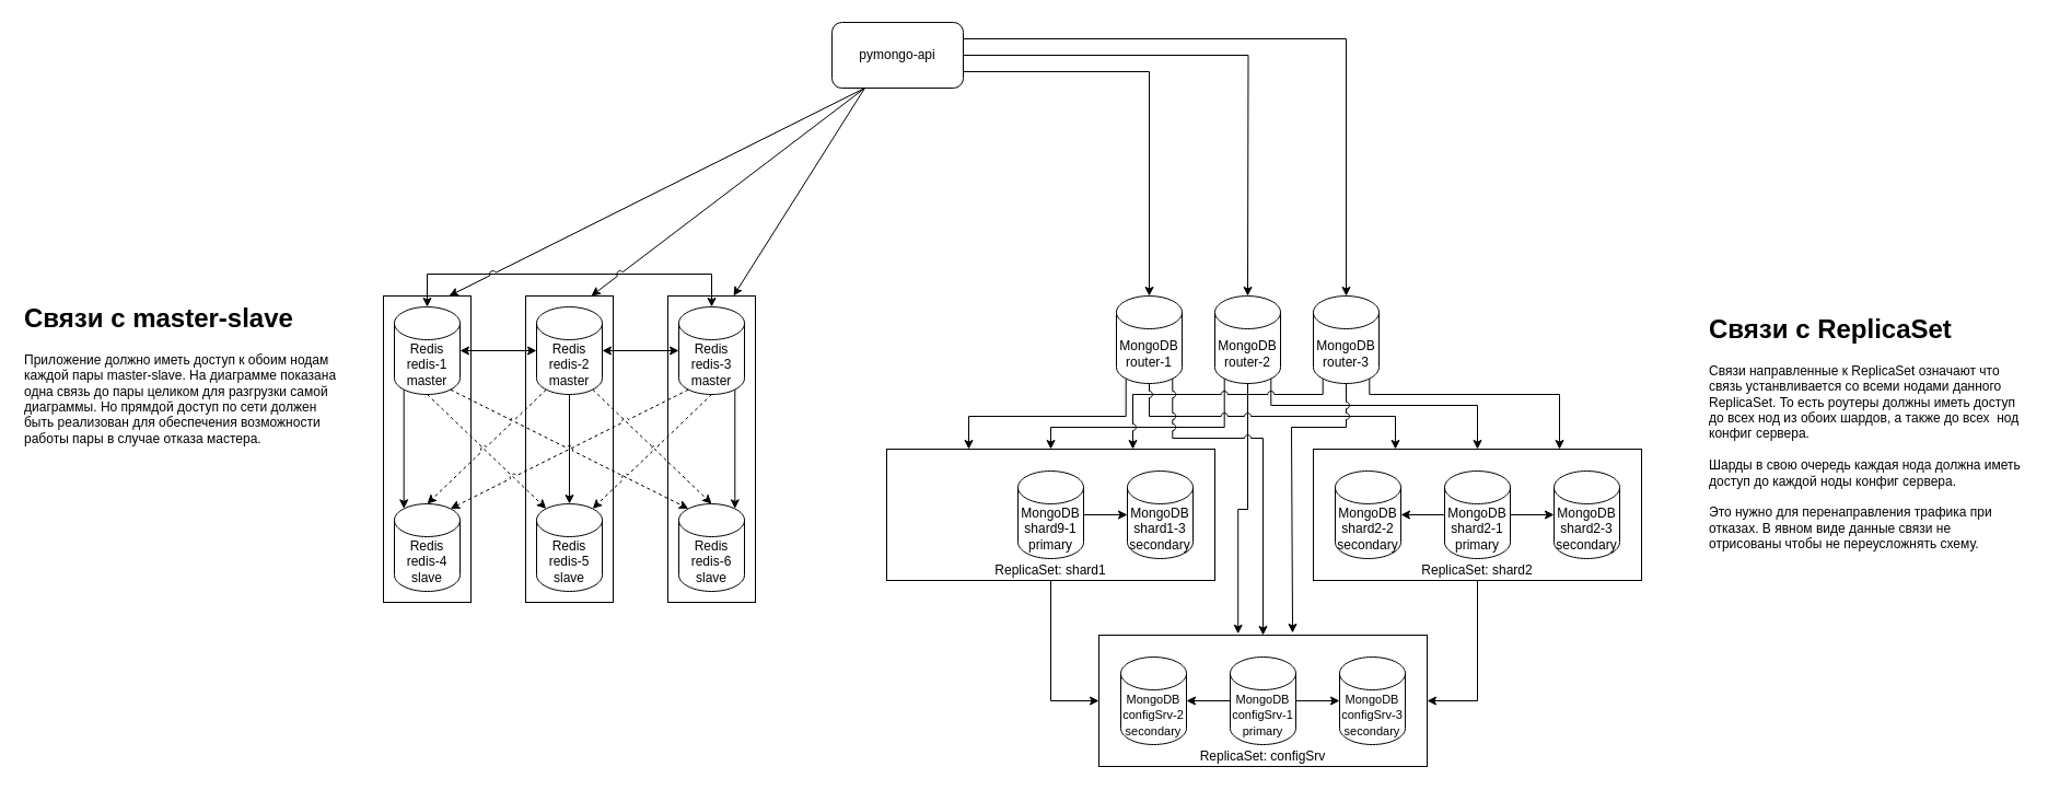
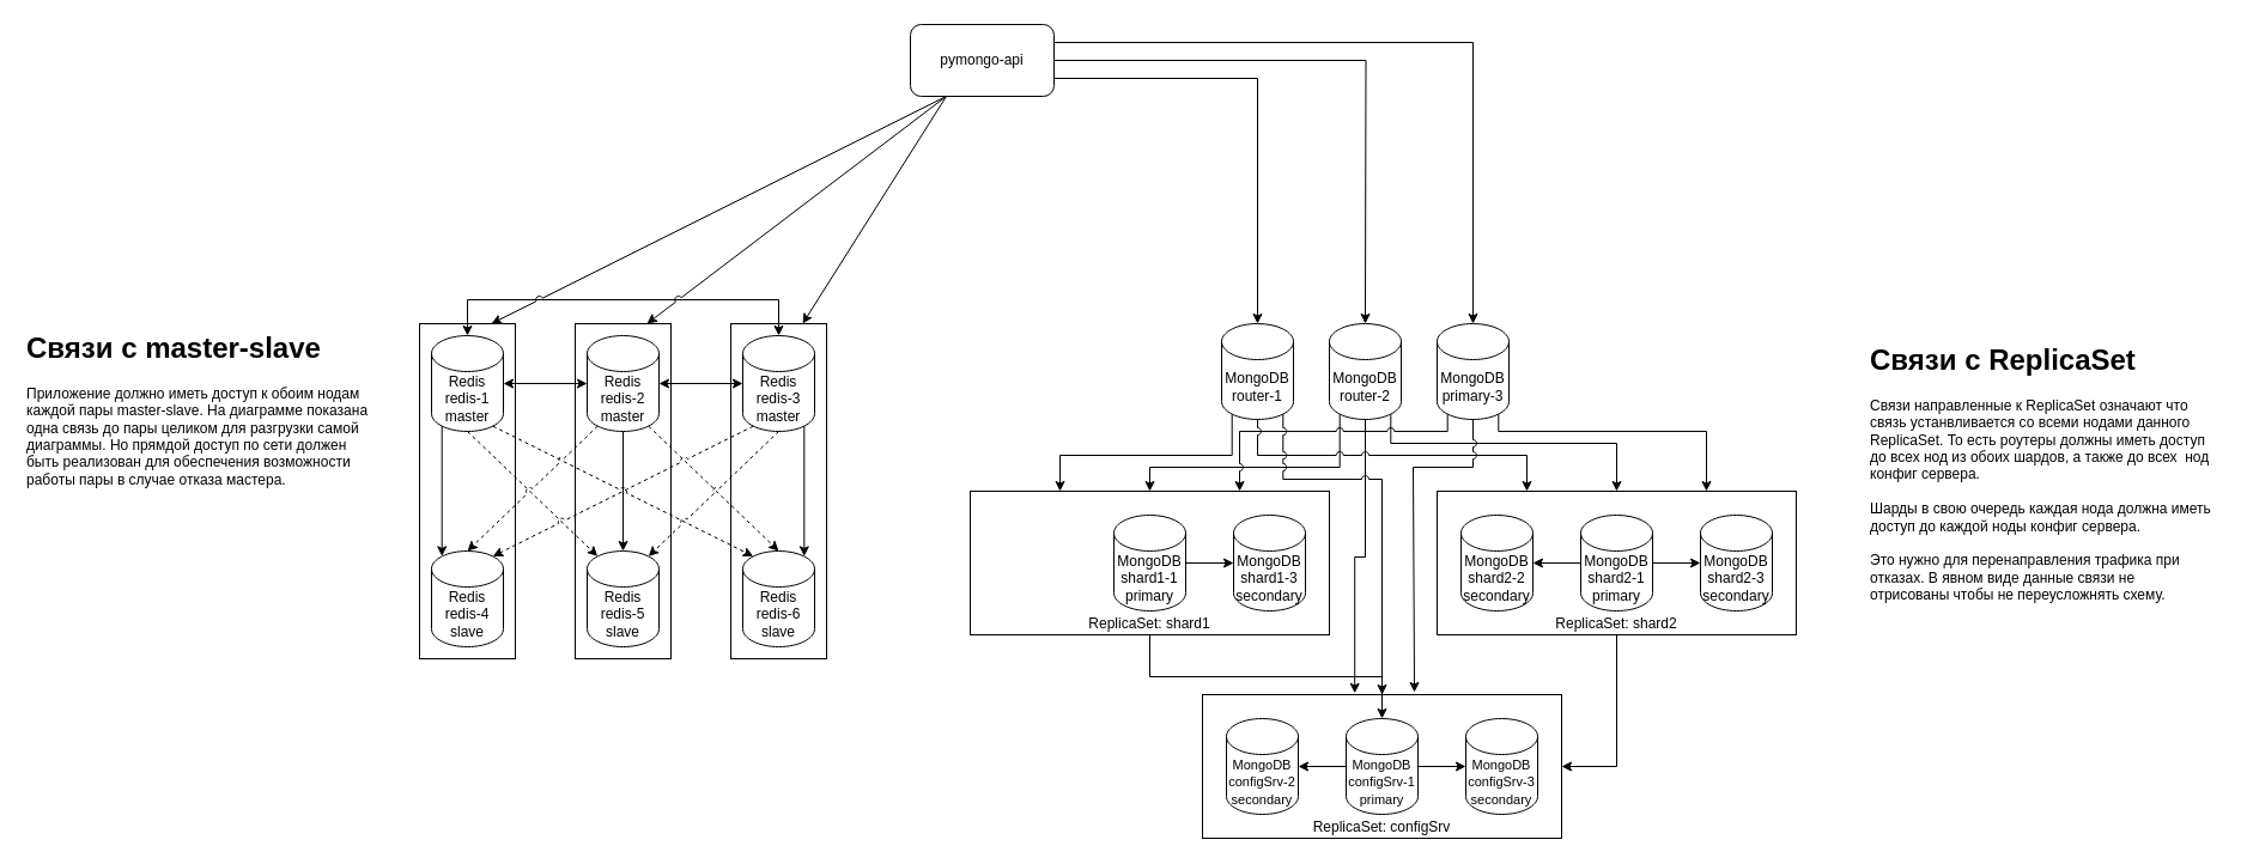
  <mxCell id="0" />
  <mxCell id="1" parent="0" />
  <mxCell id="2" value="" style="group" vertex="1" connectable="0" parent="1"><mxGeometry x="610" y="270" width="80" height="280" as="geometry" /></mxCell>
  <mxCell id="3" value="" style="rounded=0;whiteSpace=wrap;html=1;" vertex="1" parent="2"><mxGeometry width="80" height="280" as="geometry" /></mxCell>
  <mxCell id="4" value="Redis&lt;br&gt;redis-3&lt;br&gt;master" style="shape=cylinder3;whiteSpace=wrap;html=1;boundedLbl=1;backgroundOutline=1;size=15;" vertex="1" parent="2"><mxGeometry x="10" y="10" width="60" height="80" as="geometry" /></mxCell>
  <mxCell id="5" value="Redis&lt;br&gt;redis-6&lt;br&gt;slave" style="shape=cylinder3;whiteSpace=wrap;html=1;boundedLbl=1;backgroundOutline=1;size=15;" vertex="1" parent="2"><mxGeometry x="10" y="190" width="60" height="80" as="geometry" /></mxCell>
  <mxCell id="6" style="rounded=0;orthogonalLoop=1;jettySize=auto;html=1;exitX=0.855;exitY=1;exitDx=0;exitDy=-4.35;exitPerimeter=0;entryX=0.855;entryY=0;entryDx=0;entryDy=4.35;entryPerimeter=0;jumpStyle=arc;" edge="1" parent="2" source="4" target="5"><mxGeometry relative="1" as="geometry" /></mxCell>
  <mxCell id="7" value="" style="group" vertex="1" connectable="0" parent="1"><mxGeometry x="480" y="270" width="80" height="280" as="geometry" /></mxCell>
  <mxCell id="8" value="" style="rounded=0;whiteSpace=wrap;html=1;" vertex="1" parent="7"><mxGeometry width="80" height="280" as="geometry" /></mxCell>
  <mxCell id="9" value="Redis&lt;br&gt;redis-2&lt;br&gt;master" style="shape=cylinder3;whiteSpace=wrap;html=1;boundedLbl=1;backgroundOutline=1;size=15;" vertex="1" parent="7"><mxGeometry x="10" y="10" width="60" height="80" as="geometry" /></mxCell>
  <mxCell id="10" value="Redis&lt;br&gt;redis-5&lt;br&gt;slave" style="shape=cylinder3;whiteSpace=wrap;html=1;boundedLbl=1;backgroundOutline=1;size=15;" vertex="1" parent="7"><mxGeometry x="10" y="190" width="60" height="80" as="geometry" /></mxCell>
  <mxCell id="11" style="rounded=0;orthogonalLoop=1;jettySize=auto;html=1;exitX=0.5;exitY=1;exitDx=0;exitDy=0;exitPerimeter=0;entryX=0.5;entryY=0;entryDx=0;entryDy=0;entryPerimeter=0;jumpStyle=arc;" edge="1" parent="7" source="9" target="10"><mxGeometry relative="1" as="geometry" /></mxCell>
  <mxCell id="12" value="" style="group" vertex="1" connectable="0" parent="1"><mxGeometry x="350" y="270" width="80" height="280" as="geometry" /></mxCell>
  <mxCell id="13" value="" style="rounded=0;whiteSpace=wrap;html=1;" vertex="1" parent="12"><mxGeometry width="80" height="280" as="geometry" /></mxCell>
  <mxCell id="14" value="Redis&lt;br&gt;redis-1&lt;br&gt;master" style="shape=cylinder3;whiteSpace=wrap;html=1;boundedLbl=1;backgroundOutline=1;size=15;" vertex="1" parent="12"><mxGeometry x="10" y="10" width="60" height="80" as="geometry" /></mxCell>
  <mxCell id="15" value="Redis&lt;br&gt;redis-4&lt;br&gt;slave" style="shape=cylinder3;whiteSpace=wrap;html=1;boundedLbl=1;backgroundOutline=1;size=15;" vertex="1" parent="12"><mxGeometry x="10" y="190" width="60" height="80" as="geometry" /></mxCell>
  <mxCell id="16" style="rounded=0;orthogonalLoop=1;jettySize=auto;html=1;exitX=0.145;exitY=1;exitDx=0;exitDy=-4.35;exitPerimeter=0;entryX=0.145;entryY=0;entryDx=0;entryDy=4.35;entryPerimeter=0;jumpStyle=arc;" edge="1" parent="12" source="14" target="15"><mxGeometry relative="1" as="geometry" /></mxCell>
  <mxCell id="17" value="" style="group" vertex="1" connectable="0" parent="1"><mxGeometry x="1200" y="410" width="300" height="120" as="geometry" /></mxCell>
  <mxCell id="18" value="ReplicaSet: shard2" style="rounded=0;whiteSpace=wrap;html=1;verticalAlign=bottom;" vertex="1" parent="17"><mxGeometry width="300" height="120" as="geometry" /></mxCell>
  <mxCell id="19" value="MongoDB&lt;br&gt;shard2-1&lt;br&gt;primary" style="shape=cylinder3;whiteSpace=wrap;html=1;boundedLbl=1;backgroundOutline=1;size=15;" vertex="1" parent="17"><mxGeometry x="120" y="20" width="60" height="80" as="geometry" /></mxCell>
  <mxCell id="20" value="MongoDB&lt;br&gt;shard2-2&lt;br&gt;secondary" style="shape=cylinder3;whiteSpace=wrap;html=1;boundedLbl=1;backgroundOutline=1;size=15;" vertex="1" parent="17"><mxGeometry x="20" y="20" width="60" height="80" as="geometry" /></mxCell>
  <mxCell id="21" value="MongoDB&lt;br&gt;shard2-3&lt;br&gt;secondary" style="shape=cylinder3;whiteSpace=wrap;html=1;boundedLbl=1;backgroundOutline=1;size=15;" vertex="1" parent="17"><mxGeometry x="220" y="20" width="60" height="80" as="geometry" /></mxCell>
  <mxCell id="22" style="edgeStyle=orthogonalEdgeStyle;rounded=0;orthogonalLoop=1;jettySize=auto;html=1;exitX=0;exitY=0.5;exitDx=0;exitDy=0;exitPerimeter=0;entryX=1;entryY=0.5;entryDx=0;entryDy=0;entryPerimeter=0;" edge="1" parent="17" source="19" target="20"><mxGeometry relative="1" as="geometry" /></mxCell>
  <mxCell id="23" style="edgeStyle=orthogonalEdgeStyle;rounded=0;orthogonalLoop=1;jettySize=auto;html=1;exitX=1;exitY=0.5;exitDx=0;exitDy=0;exitPerimeter=0;entryX=0;entryY=0.5;entryDx=0;entryDy=0;entryPerimeter=0;" edge="1" parent="17" source="19" target="21"><mxGeometry relative="1" as="geometry" /></mxCell>
  <mxCell id="24" value="" style="group" vertex="1" connectable="0" parent="1"><mxGeometry x="810" y="410" width="300" height="120" as="geometry" /></mxCell>
  <mxCell id="25" value="ReplicaSet: shard1" style="rounded=0;whiteSpace=wrap;html=1;verticalAlign=bottom;" vertex="1" parent="24"><mxGeometry width="300" height="120" as="geometry" /></mxCell>
- <mxCell id="26" value="MongoDB&lt;br&gt;shard9-1&lt;br&gt;primary" style="shape=cylinder3;whiteSpace=wrap;html=1;boundedLbl=1;backgroundOutline=1;size=15;" vertex="1" parent="24"><mxGeometry x="120" y="20" width="60" height="80" as="geometry" /></mxCell>
+ <mxCell id="26" value="MongoDB&lt;br&gt;shard1-1&lt;br&gt;primary" style="shape=cylinder3;whiteSpace=wrap;html=1;boundedLbl=1;backgroundOutline=1;size=15;" vertex="1" parent="24"><mxGeometry x="120" y="20" width="60" height="80" as="geometry" /></mxCell>
  <mxCell id="27" value="MongoDB&lt;br&gt;shard1-3&lt;br&gt;secondary" style="shape=cylinder3;whiteSpace=wrap;html=1;boundedLbl=1;backgroundOutline=1;size=15;" vertex="1" parent="24"><mxGeometry x="220" y="20" width="60" height="80" as="geometry" /></mxCell>
  <mxCell id="28" style="edgeStyle=orthogonalEdgeStyle;rounded=0;orthogonalLoop=1;jettySize=auto;html=1;exitX=1;exitY=0.5;exitDx=0;exitDy=0;exitPerimeter=0;entryX=0;entryY=0.5;entryDx=0;entryDy=0;entryPerimeter=0;" edge="1" parent="24" source="26" target="27"><mxGeometry relative="1" as="geometry" /></mxCell>
  <mxCell id="29" value="pymongo-api" style="rounded=1;whiteSpace=wrap;html=1;" parent="1" vertex="1"><mxGeometry x="760" y="20" width="120" height="60" as="geometry" /></mxCell>
  <mxCell id="30" style="edgeStyle=orthogonalEdgeStyle;rounded=0;orthogonalLoop=1;jettySize=auto;html=1;exitX=1;exitY=0.5;exitDx=0;exitDy=0;entryX=0.5;entryY=0;entryDx=0;entryDy=0;entryPerimeter=0;" parent="1" source="29" edge="1"><mxGeometry relative="1" as="geometry"><mxPoint x="1140" y="270" as="targetPoint" /></mxGeometry></mxCell>
  <mxCell id="31" style="rounded=0;orthogonalLoop=1;jettySize=auto;html=1;exitX=0.5;exitY=1;exitDx=0;exitDy=0;exitPerimeter=0;entryX=0.145;entryY=0;entryDx=0;entryDy=4.35;entryPerimeter=0;dashed=1;" edge="1" parent="1" source="14" target="10"><mxGeometry relative="1" as="geometry" /></mxCell>
  <mxCell id="32" style="rounded=0;orthogonalLoop=1;jettySize=auto;html=1;exitX=0.855;exitY=1;exitDx=0;exitDy=-4.35;exitPerimeter=0;entryX=0.145;entryY=0;entryDx=0;entryDy=4.35;entryPerimeter=0;jumpStyle=arc;dashed=1;" edge="1" parent="1" source="14" target="5"><mxGeometry relative="1" as="geometry" /></mxCell>
  <mxCell id="33" style="rounded=0;orthogonalLoop=1;jettySize=auto;html=1;exitX=0.145;exitY=1;exitDx=0;exitDy=-4.35;exitPerimeter=0;entryX=0.5;entryY=0;entryDx=0;entryDy=0;entryPerimeter=0;jumpStyle=arc;dashed=1;" edge="1" parent="1" source="9" target="15"><mxGeometry relative="1" as="geometry" /></mxCell>
  <mxCell id="34" style="rounded=0;orthogonalLoop=1;jettySize=auto;html=1;exitX=0.855;exitY=1;exitDx=0;exitDy=-4.35;exitPerimeter=0;entryX=0.5;entryY=0;entryDx=0;entryDy=0;entryPerimeter=0;jumpStyle=arc;dashed=1;" edge="1" parent="1" source="9" target="5"><mxGeometry relative="1" as="geometry" /></mxCell>
  <mxCell id="35" style="rounded=0;orthogonalLoop=1;jettySize=auto;html=1;exitX=0.5;exitY=1;exitDx=0;exitDy=0;exitPerimeter=0;entryX=0.855;entryY=0;entryDx=0;entryDy=4.35;entryPerimeter=0;jumpStyle=arc;dashed=1;" edge="1" parent="1" source="4" target="10"><mxGeometry relative="1" as="geometry" /></mxCell>
  <mxCell id="36" style="rounded=0;orthogonalLoop=1;jettySize=auto;html=1;exitX=0.145;exitY=1;exitDx=0;exitDy=-4.35;exitPerimeter=0;entryX=0.855;entryY=0;entryDx=0;entryDy=4.35;entryPerimeter=0;jumpStyle=arc;dashed=1;" edge="1" parent="1" source="4" target="15"><mxGeometry relative="1" as="geometry" /></mxCell>
  <mxCell id="37" style="edgeStyle=orthogonalEdgeStyle;rounded=0;orthogonalLoop=1;jettySize=auto;html=1;exitX=0;exitY=0.5;exitDx=0;exitDy=0;exitPerimeter=0;entryX=1;entryY=0.5;entryDx=0;entryDy=0;entryPerimeter=0;startArrow=classic;startFill=1;" edge="1" parent="1" source="9" target="14"><mxGeometry relative="1" as="geometry" /></mxCell>
  <mxCell id="38" style="edgeStyle=orthogonalEdgeStyle;rounded=0;orthogonalLoop=1;jettySize=auto;html=1;exitX=1;exitY=0.5;exitDx=0;exitDy=0;exitPerimeter=0;entryX=0;entryY=0.5;entryDx=0;entryDy=0;entryPerimeter=0;startArrow=classic;startFill=1;" edge="1" parent="1" source="9" target="4"><mxGeometry relative="1" as="geometry" /></mxCell>
  <mxCell id="39" style="edgeStyle=orthogonalEdgeStyle;rounded=0;orthogonalLoop=1;jettySize=auto;html=1;exitX=0.5;exitY=0;exitDx=0;exitDy=0;exitPerimeter=0;entryX=0.5;entryY=0;entryDx=0;entryDy=0;entryPerimeter=0;curved=0;startArrow=classic;startFill=1;" edge="1" parent="1" source="4" target="14"><mxGeometry relative="1" as="geometry"><Array as="points"><mxPoint x="650" y="250" /><mxPoint x="390" y="250" /></Array></mxGeometry></mxCell>
  <mxCell id="40" style="rounded=0;orthogonalLoop=1;jettySize=auto;html=1;exitX=0.25;exitY=1;exitDx=0;exitDy=0;entryX=0.75;entryY=0;entryDx=0;entryDy=0;jumpStyle=arc;" edge="1" parent="1" source="29" target="13"><mxGeometry relative="1" as="geometry" /></mxCell>
  <mxCell id="41" style="rounded=0;orthogonalLoop=1;jettySize=auto;html=1;exitX=0.25;exitY=1;exitDx=0;exitDy=0;entryX=0.75;entryY=0;entryDx=0;entryDy=0;jumpStyle=arc;" edge="1" parent="1" source="29" target="8"><mxGeometry relative="1" as="geometry" /></mxCell>
  <mxCell id="42" style="rounded=0;orthogonalLoop=1;jettySize=auto;html=1;exitX=0.25;exitY=1;exitDx=0;exitDy=0;entryX=0.75;entryY=0;entryDx=0;entryDy=0;jumpStyle=arc;" edge="1" parent="1" source="29" target="3"><mxGeometry relative="1" as="geometry" /></mxCell>
  <mxCell id="43" value="" style="group;verticalAlign=bottom;" vertex="1" connectable="0" parent="1"><mxGeometry x="1004" y="580" width="300" height="120" as="geometry" /></mxCell>
  <mxCell id="44" value="ReplicaSet: configSrv" style="rounded=0;whiteSpace=wrap;html=1;verticalAlign=bottom;" vertex="1" parent="43"><mxGeometry width="300" height="120" as="geometry" /></mxCell>
  <mxCell id="45" value="&lt;font style=&quot;font-size: 11px;&quot;&gt;MongoDB&lt;br&gt;configSrv-1&lt;br&gt;primary&lt;/font&gt;" style="shape=cylinder3;whiteSpace=wrap;html=1;boundedLbl=1;backgroundOutline=1;size=15;" vertex="1" parent="43"><mxGeometry x="120" y="20" width="60" height="80" as="geometry" /></mxCell>
  <mxCell id="46" value="&lt;font style=&quot;font-size: 11px;&quot;&gt;MongoDB&lt;br&gt;configSrv-2&lt;br&gt;secondary&lt;/font&gt;" style="shape=cylinder3;whiteSpace=wrap;html=1;boundedLbl=1;backgroundOutline=1;size=15;" vertex="1" parent="43"><mxGeometry x="20" y="20" width="60" height="80" as="geometry" /></mxCell>
  <mxCell id="47" value="&lt;font style=&quot;font-size: 11px;&quot;&gt;MongoDB&lt;br&gt;configSrv-3&lt;br&gt;secondary&lt;/font&gt;" style="shape=cylinder3;whiteSpace=wrap;html=1;boundedLbl=1;backgroundOutline=1;size=15;" vertex="1" parent="43"><mxGeometry x="220" y="20" width="60" height="80" as="geometry" /></mxCell>
  <mxCell id="48" style="edgeStyle=orthogonalEdgeStyle;rounded=0;orthogonalLoop=1;jettySize=auto;html=1;exitX=0;exitY=0.5;exitDx=0;exitDy=0;exitPerimeter=0;entryX=1;entryY=0.5;entryDx=0;entryDy=0;entryPerimeter=0;" edge="1" parent="43" source="45" target="46"><mxGeometry relative="1" as="geometry" /></mxCell>
  <mxCell id="49" style="edgeStyle=orthogonalEdgeStyle;rounded=0;orthogonalLoop=1;jettySize=auto;html=1;exitX=1;exitY=0.5;exitDx=0;exitDy=0;exitPerimeter=0;entryX=0;entryY=0.5;entryDx=0;entryDy=0;entryPerimeter=0;" edge="1" parent="43" source="45" target="47"><mxGeometry relative="1" as="geometry" /></mxCell>
- <mxCell id="50" style="edgeStyle=orthogonalEdgeStyle;rounded=0;orthogonalLoop=1;jettySize=auto;html=1;exitX=0.5;exitY=1;exitDx=0;exitDy=0;entryX=0;entryY=0.5;entryDx=0;entryDy=0;" edge="1" parent="1" source="25" target="44"><mxGeometry relative="1" as="geometry" /></mxCell>
+ <mxCell id="50" style="edgeStyle=orthogonalEdgeStyle;rounded=0;orthogonalLoop=1;jettySize=auto;html=1;exitX=0.5;exitY=1;exitDx=0;exitDy=0;" edge="1" parent="1" source="25" target="45"><mxGeometry relative="1" as="geometry" /></mxCell>
  <mxCell id="51" style="edgeStyle=orthogonalEdgeStyle;rounded=0;orthogonalLoop=1;jettySize=auto;html=1;exitX=0.5;exitY=1;exitDx=0;exitDy=0;entryX=1;entryY=0.5;entryDx=0;entryDy=0;" edge="1" parent="1" source="18" target="44"><mxGeometry relative="1" as="geometry" /></mxCell>
  <mxCell id="52" style="edgeStyle=orthogonalEdgeStyle;rounded=0;orthogonalLoop=1;jettySize=auto;html=1;exitX=0.145;exitY=1;exitDx=0;exitDy=-4.35;exitPerimeter=0;entryX=0.25;entryY=0;entryDx=0;entryDy=0;" edge="1" parent="1" source="53" target="25"><mxGeometry relative="1" as="geometry" /></mxCell>
  <mxCell id="53" value="MongoDB&lt;br&gt;router-1" style="shape=cylinder3;whiteSpace=wrap;html=1;boundedLbl=1;backgroundOutline=1;size=15;" vertex="1" parent="1"><mxGeometry x="1020" y="270" width="60" height="80" as="geometry" /></mxCell>
  <mxCell id="54" style="edgeStyle=orthogonalEdgeStyle;rounded=0;orthogonalLoop=1;jettySize=auto;html=1;exitX=0.145;exitY=1;exitDx=0;exitDy=-4.35;exitPerimeter=0;entryX=0.5;entryY=0;entryDx=0;entryDy=0;" edge="1" parent="1" source="56" target="25"><mxGeometry relative="1" as="geometry"><Array as="points"><mxPoint x="1119" y="390" /><mxPoint x="960" y="390" /></Array></mxGeometry></mxCell>
  <mxCell id="55" style="edgeStyle=orthogonalEdgeStyle;rounded=0;orthogonalLoop=1;jettySize=auto;html=1;exitX=0.855;exitY=1;exitDx=0;exitDy=-4.35;exitPerimeter=0;entryX=0.5;entryY=0;entryDx=0;entryDy=0;" edge="1" parent="1" source="56" target="18"><mxGeometry relative="1" as="geometry"><Array as="points"><mxPoint x="1161" y="370" /><mxPoint x="1350" y="370" /></Array></mxGeometry></mxCell>
  <mxCell id="56" value="MongoDB&lt;br&gt;router-2" style="shape=cylinder3;whiteSpace=wrap;html=1;boundedLbl=1;backgroundOutline=1;size=15;" vertex="1" parent="1"><mxGeometry x="1110" y="270" width="60" height="80" as="geometry" /></mxCell>
  <mxCell id="57" style="edgeStyle=orthogonalEdgeStyle;rounded=0;orthogonalLoop=1;jettySize=auto;html=1;exitX=0.145;exitY=1;exitDx=0;exitDy=-4.35;exitPerimeter=0;entryX=0.75;entryY=0;entryDx=0;entryDy=0;jumpStyle=arc;" edge="1" parent="1" source="59" target="25"><mxGeometry relative="1" as="geometry"><Array as="points"><mxPoint x="1209" y="360" /><mxPoint x="1035" y="360" /></Array></mxGeometry></mxCell>
  <mxCell id="58" style="edgeStyle=orthogonalEdgeStyle;rounded=0;orthogonalLoop=1;jettySize=auto;html=1;exitX=0.855;exitY=1;exitDx=0;exitDy=-4.35;exitPerimeter=0;entryX=0.75;entryY=0;entryDx=0;entryDy=0;" edge="1" parent="1" source="59" target="18"><mxGeometry relative="1" as="geometry"><Array as="points"><mxPoint x="1251" y="360" /><mxPoint x="1425" y="360" /></Array></mxGeometry></mxCell>
- <mxCell id="59" value="MongoDB&lt;br&gt;router-3" style="shape=cylinder3;whiteSpace=wrap;html=1;boundedLbl=1;backgroundOutline=1;size=15;" vertex="1" parent="1"><mxGeometry x="1200" y="270" width="60" height="80" as="geometry" /></mxCell>
+ <mxCell id="59" value="MongoDB&lt;br&gt;primary-3" style="shape=cylinder3;whiteSpace=wrap;html=1;boundedLbl=1;backgroundOutline=1;size=15;" vertex="1" parent="1"><mxGeometry x="1200" y="270" width="60" height="80" as="geometry" /></mxCell>
  <mxCell id="60" style="edgeStyle=orthogonalEdgeStyle;rounded=0;orthogonalLoop=1;jettySize=auto;html=1;exitX=1;exitY=0.75;exitDx=0;exitDy=0;entryX=0.5;entryY=0;entryDx=0;entryDy=0;entryPerimeter=0;" edge="1" parent="1" source="29" target="53"><mxGeometry relative="1" as="geometry" /></mxCell>
  <mxCell id="61" style="edgeStyle=orthogonalEdgeStyle;rounded=0;orthogonalLoop=1;jettySize=auto;html=1;exitX=1;exitY=0.25;exitDx=0;exitDy=0;entryX=0.5;entryY=0;entryDx=0;entryDy=0;entryPerimeter=0;" edge="1" parent="1" source="29" target="59"><mxGeometry relative="1" as="geometry" /></mxCell>
  <mxCell id="62" style="edgeStyle=orthogonalEdgeStyle;rounded=0;orthogonalLoop=1;jettySize=auto;html=1;exitX=0.5;exitY=1;exitDx=0;exitDy=0;exitPerimeter=0;entryX=0.424;entryY=-0.01;entryDx=0;entryDy=0;entryPerimeter=0;" edge="1" parent="1" source="56" target="44"><mxGeometry relative="1" as="geometry" /></mxCell>
  <mxCell id="63" style="edgeStyle=orthogonalEdgeStyle;rounded=0;orthogonalLoop=1;jettySize=auto;html=1;exitX=0.5;exitY=1;exitDx=0;exitDy=0;exitPerimeter=0;entryX=0.25;entryY=0;entryDx=0;entryDy=0;jumpStyle=arc;" edge="1" parent="1" source="53" target="18"><mxGeometry relative="1" as="geometry" /></mxCell>
  <mxCell id="64" style="edgeStyle=orthogonalEdgeStyle;rounded=0;orthogonalLoop=1;jettySize=auto;html=1;exitX=0.855;exitY=1;exitDx=0;exitDy=-4.35;exitPerimeter=0;entryX=0.5;entryY=0;entryDx=0;entryDy=0;jumpStyle=arc;" edge="1" parent="1" source="53" target="44"><mxGeometry relative="1" as="geometry"><Array as="points"><mxPoint x="1071" y="400" /><mxPoint x="1154" y="400" /></Array></mxGeometry></mxCell>
  <mxCell id="65" style="edgeStyle=orthogonalEdgeStyle;rounded=0;orthogonalLoop=1;jettySize=auto;html=1;exitX=0.5;exitY=1;exitDx=0;exitDy=0;exitPerimeter=0;entryX=0.59;entryY=-0.017;entryDx=0;entryDy=0;entryPerimeter=0;jumpStyle=arc;" edge="1" parent="1" source="59" target="44"><mxGeometry relative="1" as="geometry"><Array as="points"><mxPoint x="1230" y="390" /><mxPoint x="1180" y="390" /><mxPoint x="1180" y="465" /><mxPoint x="1181" y="465" /></Array></mxGeometry></mxCell>
  <mxCell id="66" value="&lt;h1 style=&quot;margin-top: 0px;&quot;&gt;Связи с ReplicaSet&lt;/h1&gt;&lt;p&gt;Связи направленные к ReplicaSet означают что связь устанвливается со всеми нодами данного ReplicaSet. То есть роутеры должны иметь доступ до всех нод из обоих шардов, а также до всех&amp;nbsp; нод конфиг сервера.&lt;br&gt;&lt;br&gt;Шарды в свою очередь каждая нода должна иметь доступ до каждой ноды конфиг сервера.&lt;br&gt;&lt;br&gt;Это нужно для перенаправления трафика при отказах. В явном виде данные связи не отрисованы чтобы не переусложнять схему.&lt;/p&gt;" style="text;html=1;whiteSpace=wrap;overflow=hidden;rounded=0;" vertex="1" parent="1"><mxGeometry x="1560" y="280" width="290" height="260" as="geometry" /></mxCell>
  <mxCell id="67" value="&lt;h1 style=&quot;margin-top: 0px;&quot;&gt;Связи с master-slave&lt;/h1&gt;&lt;p&gt;Приложение должно иметь доступ к обоим нодам каждой пары master-slave. На диаграмме показана одна связь до пары целиком для разгрузки самой диаграммы. Но прямдой доступ по сети должен быть реализован для обеспечения возможности работы пары в случае отказа мастера.&lt;/p&gt;" style="text;html=1;whiteSpace=wrap;overflow=hidden;rounded=0;" vertex="1" parent="1"><mxGeometry x="20" y="270" width="290" height="260" as="geometry" /></mxCell>
